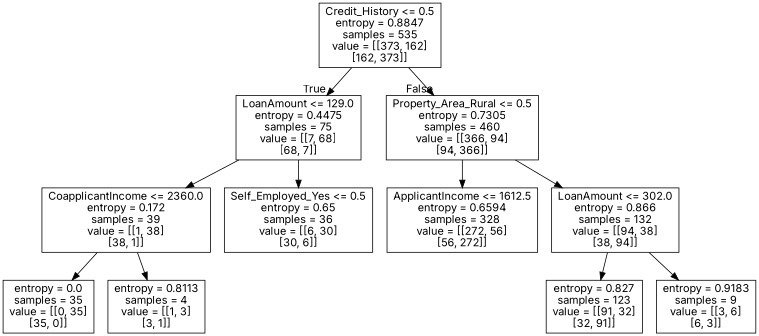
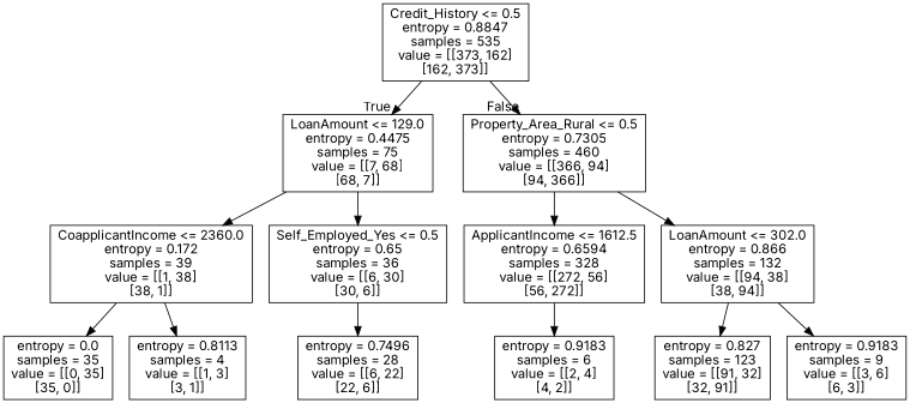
  digraph {
    fontname=Inter
    node [fontname=Inter shape=box]
    edge [fontname=Inter]
    n1 [label="Credit_History <= 0.5\nentropy = 0.8847\nsamples = 535\nvalue = [[373, 162]\n[162, 373]]"]
    n2 [label="LoanAmount <= 129.0\nentropy = 0.4475\nsamples = 75\nvalue = [[7, 68]\n[68, 7]]"]
    n3 [label="Property_Area_Rural <= 0.5\nentropy = 0.7305\nsamples = 460\nvalue = [[366, 94]\n[94, 366]]"]
    n4 [label="CoapplicantIncome <= 2360.0\nentropy = 0.172\nsamples = 39\nvalue = [[1, 38]\n[38, 1]]"]
    n5 [label="Self_Employed_Yes <= 0.5\nentropy = 0.65\nsamples = 36\nvalue = [[6, 30]\n[30, 6]]"]
    n6 [label="ApplicantIncome <= 1612.5\nentropy = 0.6594\nsamples = 328\nvalue = [[272, 56]\n[56, 272]]"]
    n7 [label="LoanAmount <= 302.0\nentropy = 0.866\nsamples = 132\nvalue = [[94, 38]\n[38, 94]]"]
    n8 [label="entropy = 0.0\nsamples = 35\nvalue = [[0, 35]\n[35, 0]]"]
    n9 [label="entropy = 0.8113\nsamples = 4\nvalue = [[1, 3]\n[3, 1]]"]
+   n10 [label="entropy = 0.7496\nsamples = 28\nvalue = [[6, 22]\n[22, 6]]"]
+   n11 [label="entropy = 0.9183\nsamples = 6\nvalue = [[2, 4]\n[4, 2]]"]
    n12 [label="entropy = 0.827\nsamples = 123\nvalue = [[91, 32]\n[32, 91]]"]
    n13 [label="entropy = 0.9183\nsamples = 9\nvalue = [[3, 6]\n[6, 3]]"]
    n1 -> n2 [headlabel=True labelangle=45 labeldistance=2.5]
    n1 -> n3 [headlabel=False labelangle=-45 labeldistance=2.5]
    n2 -> n4
    n2 -> n5
    n3 -> n6
    n3 -> n7
    n4 -> n8
    n4 -> n9
+   n5 -> n10
+   n6 -> n11
    n7 -> n12
    n7 -> n13
  }
